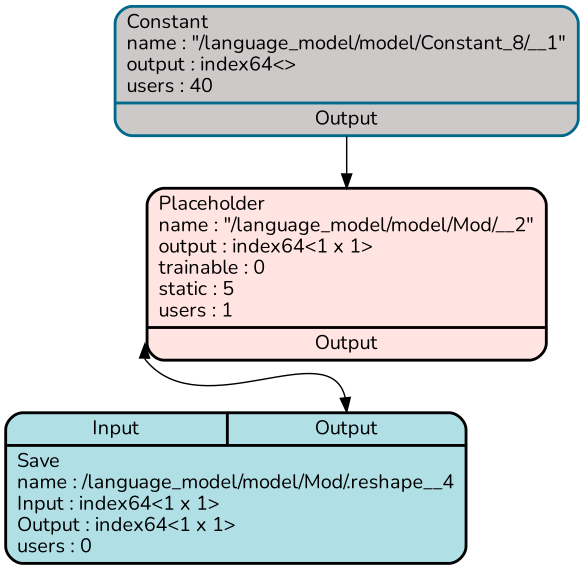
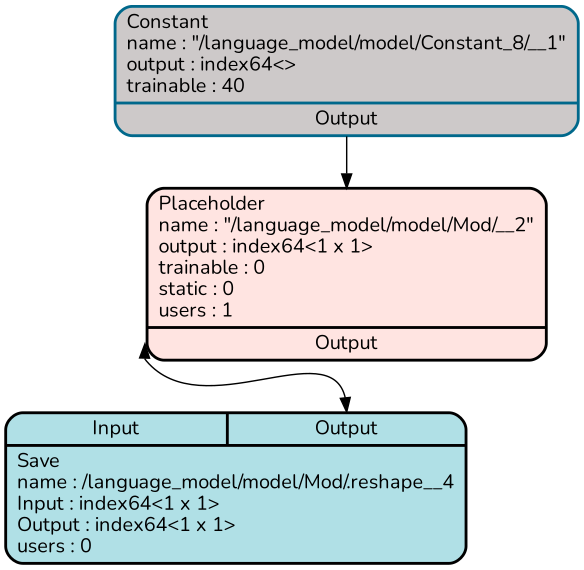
  digraph {
    fontname=Nunito
    rankdir=TB
    node [fontname=Nunito penwidth=2 shape=record style="filled,rounded"]
    edge [fontname=Nunito tailport=Output]
    n1 [fillcolor=PowderBlue label="{{<Input>Input|<Output>Output}|{Save\lname : /language_model/model/Mod/.reshape__4\lInput : index64\<1 x 1\>\lOutput : index64\<1 x 1\>\lusers : 0\l}}"]
-   n2 [fillcolor=MistyRose1 label="{{Placeholder\lname : \"/language_model/model/Mod/__2\"\loutput : index64\<1 x 1\>\ltrainable : 0\lstatic : 5\lusers : 1\l}|{<Output>Output}}"]
-   n3 [color=DeepSkyBlue4 fillcolor=Snow3 label="{{Constant\lname : \"/language_model/model/Constant_8/__1\"\loutput : index64\<\>\lusers : 40\l}|{<Output>Output}}"]
+   n2 [fillcolor=MistyRose1 label="{{Placeholder\lname : \"/language_model/model/Mod/__2\"\loutput : index64\<1 x 1\>\ltrainable : 0\lstatic : 0\lusers : 1\l}|{<Output>Output}}"]
+   n3 [color=DeepSkyBlue4 fillcolor=Snow3 label="{{Constant\lname : \"/language_model/model/Constant_8/__1\"\loutput : index64\<\>\ltrainable : 40\l}|{<Output>Output}}"]
    n2 -> n1 [dir=both headport=Output]
    n3 -> n2 [headport=Input]
  }
